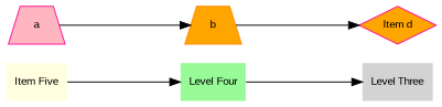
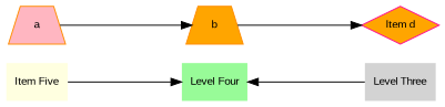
  digraph {
    concentrate=true
    rankdir=LR
    ranksep=1.5
    node [color=darkorange fillcolor=orange fontname=Arial fontsize=10 shape=plaintext style=filled]
    edge [fontname=Arial fontsize=8]
    n1 [fillcolor=lightyellow label="Item Five"]
-   n2 [color=deeppink fillcolor=lightpink label=a shape=trapezium]
+   n2 [fillcolor=lightpink label=a shape=trapezium]
    "Level Four" [color=deeppink fillcolor=palegreen]
    n4 [label=b shape=trapezium]
    "Level Three" [fillcolor=lightgrey]
    n6 [color=deeppink label="Item d" shape=diamond]
    subgraph sub_1 {
      rank=same
      n1
      n2
    }
    subgraph sub_2 {
      rank=same
      "Level Four"
      n4
    }
    subgraph sub_3 {
      rank=same
      "Level Three"
      n6
    }
    n1 -> "Level Four"
    n2 -> n4
-   "Level Four" -> "Level Three"
+   "Level Three" -> "Level Four"
    n4 -> n6
  }
